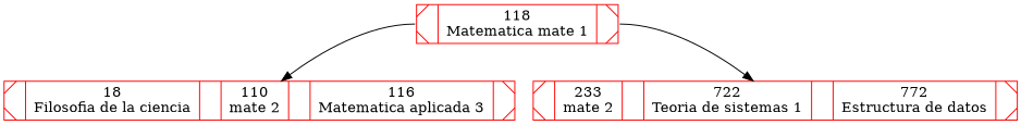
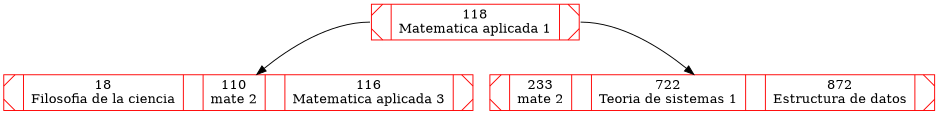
  digraph {
    rankdir=TB
    node [color=red fillcolor=yellow group=0 shape=record style=diagonals]
-   n1 [label="<f0> |<f1>118\nMatematica mate 1|<f2>  "]
+   n1 [label="<f0> |<f1>118\nMatematica aplicada 1|<f2>  "]
    n2 [label="<f0> |<f1>18\nFilosofia de la ciencia|<f2> |<f3>110\nmate 2|<f4> |<f5>116\nMatematica aplicada 3|<f6>  "]
-   n3 [label="<f0> |<f1>233\nmate 2|<f2> |<f3>722\nTeoria de sistemas 1|<f4> |<f5>772\nEstructura de datos|<f6>  "]
+   n3 [label="<f0> |<f1>233\nmate 2|<f2> |<f3>722\nTeoria de sistemas 1|<f4> |<f5>872\nEstructura de datos|<f6>  "]
    n1 -> n2 [tailport=f0]
    n1 -> n3 [tailport=f2]
  }
